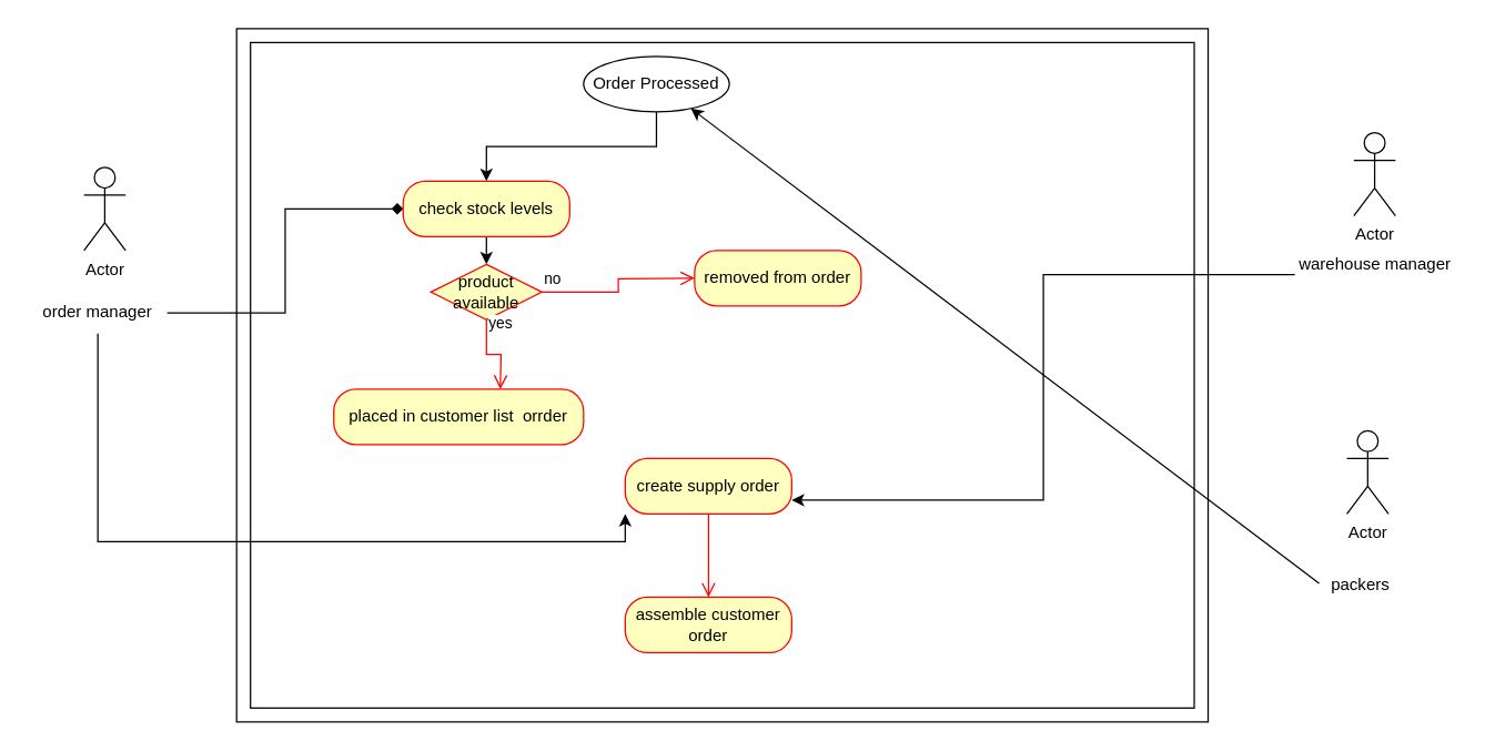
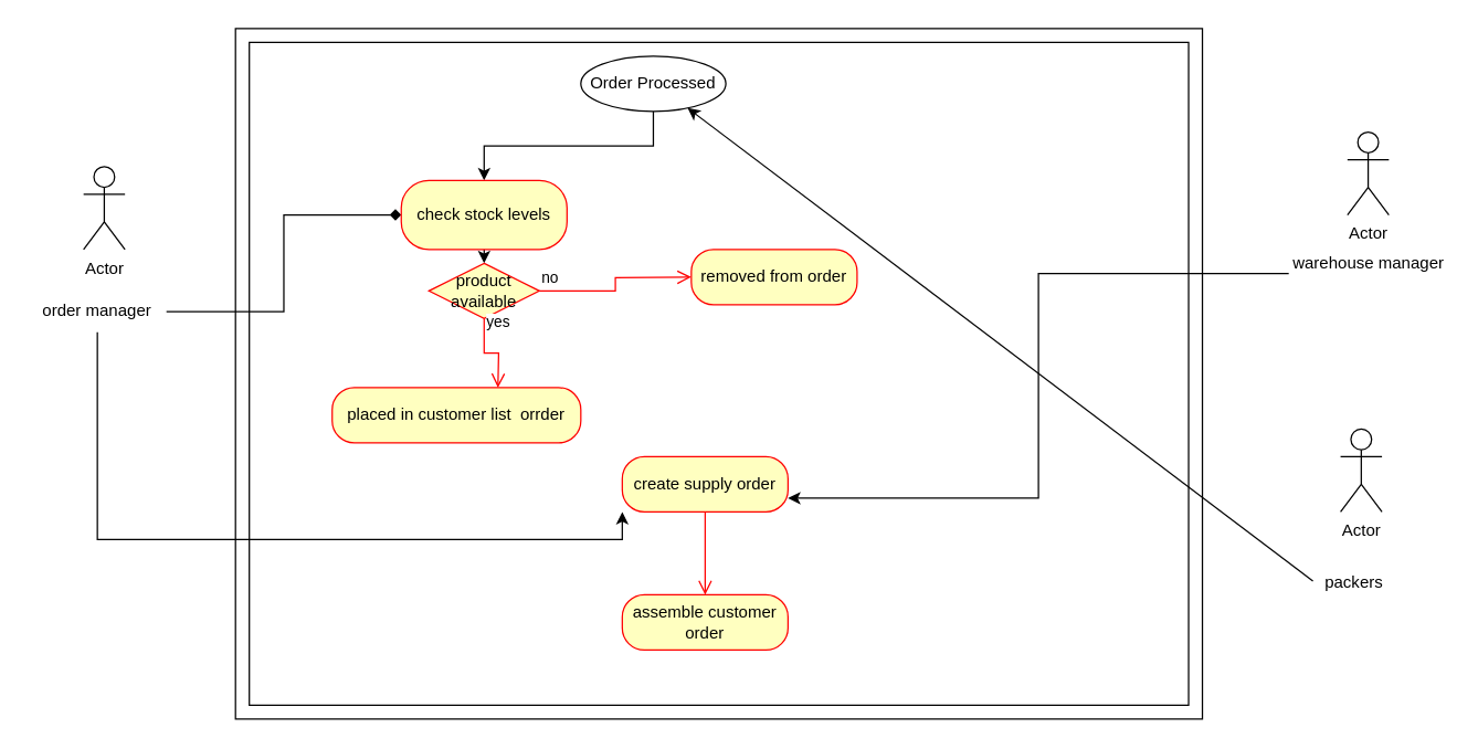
  <mxCell id="0" />
  <mxCell id="1" parent="0" />
  <mxCell id="2" value="" style="verticalLabelPosition=bottom;verticalAlign=top;html=1;shape=mxgraph.basic.frame;dx=10;whiteSpace=wrap;" vertex="1" parent="1"><mxGeometry x="170" y="20" width="700" height="500" as="geometry" /></mxCell>
  <mxCell id="3" value="Actor" style="shape=umlActor;verticalLabelPosition=bottom;verticalAlign=top;html=1;" vertex="1" parent="1"><mxGeometry x="60" y="120" width="30" height="60" as="geometry" /></mxCell>
  <mxCell id="4" value="Actor" style="shape=umlActor;verticalLabelPosition=bottom;verticalAlign=top;html=1;" vertex="1" parent="1"><mxGeometry x="975" y="95" width="30" height="60" as="geometry" /></mxCell>
  <mxCell id="5" value="Actor" style="shape=umlActor;verticalLabelPosition=bottom;verticalAlign=top;html=1;" vertex="1" parent="1"><mxGeometry x="970" y="310" width="30" height="60" as="geometry" /></mxCell>
  <mxCell id="6" style="edgeStyle=orthogonalEdgeStyle;rounded=0;orthogonalLoop=1;jettySize=auto;html=1;entryX=0;entryY=0.5;entryDx=0;entryDy=0;endArrow=diamond;" edge="1" parent="1" source="8" target="16"><mxGeometry relative="1" as="geometry" /></mxCell>
  <mxCell id="7" style="edgeStyle=orthogonalEdgeStyle;rounded=0;orthogonalLoop=1;jettySize=auto;html=1;exitX=0.5;exitY=1;exitDx=0;exitDy=0;entryX=0;entryY=1;entryDx=0;entryDy=0;" edge="1" parent="1" source="8" target="22"><mxGeometry relative="1" as="geometry" /></mxCell>
  <mxCell id="8" value="order manager" style="text;html=1;align=center;verticalAlign=middle;whiteSpace=wrap;rounded=0;" vertex="1" parent="1"><mxGeometry x="20" y="210" width="100" height="30" as="geometry" /></mxCell>
  <mxCell id="9" style="edgeStyle=orthogonalEdgeStyle;rounded=0;orthogonalLoop=1;jettySize=auto;html=1;exitX=0;exitY=0.75;exitDx=0;exitDy=0;entryX=1;entryY=0.75;entryDx=0;entryDy=0;" edge="1" parent="1" source="10" target="22"><mxGeometry relative="1" as="geometry" /></mxCell>
  <mxCell id="10" value="warehouse manager" style="text;html=1;align=center;verticalAlign=middle;whiteSpace=wrap;rounded=0;" vertex="1" parent="1"><mxGeometry x="932.5" y="175" width="115" height="30" as="geometry" /></mxCell>
  <mxCell id="11" style="edgeStyle=orthogonalEdgeStyle;rounded=0;orthogonalLoop=1;jettySize=auto;html=1;" edge="1" parent="1" source="12" target="14"><mxGeometry relative="1" as="geometry" /></mxCell>
  <mxCell id="12" value="packers" style="text;html=1;align=center;verticalAlign=middle;whiteSpace=wrap;rounded=0;" vertex="1" parent="1"><mxGeometry x="950" y="420" width="60" as="geometry" /></mxCell>
  <mxCell id="13" style="edgeStyle=orthogonalEdgeStyle;rounded=0;orthogonalLoop=1;jettySize=auto;html=1;exitX=0.5;exitY=1;exitDx=0;exitDy=0;entryX=0.5;entryY=0;entryDx=0;entryDy=0;" edge="1" parent="1" source="14" target="16"><mxGeometry relative="1" as="geometry" /></mxCell>
  <mxCell id="14" value="Order Processed" style="ellipse;whiteSpace=wrap;html=1;" vertex="1" parent="1"><mxGeometry x="420" y="40" width="105" height="40" as="geometry" /></mxCell>
  <mxCell id="15" style="edgeStyle=orthogonalEdgeStyle;rounded=0;orthogonalLoop=1;jettySize=auto;html=1;exitX=0.5;exitY=1;exitDx=0;exitDy=0;entryX=0.5;entryY=0;entryDx=0;entryDy=0;" edge="1" parent="1" source="16" target="17"><mxGeometry relative="1" as="geometry" /></mxCell>
- <mxCell id="16" value="check stock levels" style="rounded=1;whiteSpace=wrap;html=1;arcSize=40;fontColor=#000000;fillColor=#ffffc0;strokeColor=#ff0000;" vertex="1" parent="1"><mxGeometry x="290" y="130" width="120" height="40" as="geometry" /></mxCell>
+ <mxCell id="16" value="check stock levels" style="rounded=1;whiteSpace=wrap;html=1;arcSize=40;fontColor=#000000;fillColor=#ffffc0;strokeColor=#ff0000;" vertex="1" parent="1"><mxGeometry x="290" y="130" width="120" height="50" as="geometry" /></mxCell>
  <mxCell id="17" value="product available" style="rhombus;whiteSpace=wrap;html=1;fontColor=#000000;fillColor=#ffffc0;strokeColor=#ff0000;" vertex="1" parent="1"><mxGeometry x="310" y="190" width="80" height="40" as="geometry" /></mxCell>
  <mxCell id="18" value="no" style="edgeStyle=orthogonalEdgeStyle;html=1;align=left;verticalAlign=bottom;endArrow=open;endSize=8;strokeColor=#ff0000;rounded=0;" edge="1" source="17" parent="1"><mxGeometry x="-1" relative="1" as="geometry"><mxPoint x="500" y="200" as="targetPoint" /></mxGeometry></mxCell>
  <mxCell id="19" value="yes" style="edgeStyle=orthogonalEdgeStyle;html=1;align=left;verticalAlign=top;endArrow=open;endSize=8;strokeColor=#ff0000;rounded=0;" edge="1" source="17" parent="1"><mxGeometry x="-1" y="-10" relative="1" as="geometry"><mxPoint x="360" y="280" as="targetPoint" /><mxPoint x="10" y="-10" as="offset" /></mxGeometry></mxCell>
  <mxCell id="20" value="removed from&lt;span style=&quot;color: rgba(0, 0, 0, 0); font-family: monospace; font-size: 0px; text-align: start; text-wrap: nowrap;&quot;&gt;%3CmxGraphModel%3E%3Croot%3E%3CmxCell%20id%3D%220%22%2F%3E%3CmxCell%20id%3D%221%22%20parent%3D%220%22%2F%3E%3CmxCell%20id%3D%222%22%20value%3D%22Actor%22%20style%3D%22shape%3DumlActor%3BverticalLabelPosition%3Dbottom%3BverticalAlign%3Dtop%3Bhtml%3D1%3B%22%20vertex%3D%221%22%20parent%3D%221%22%3E%3CmxGeometry%20x%3D%22990%22%20y%3D%22620%22%20width%3D%2230%22%20height%3D%2260%22%20as%3D%22geometry%22%2F%3E%3C%2FmxCell%3E%3CmxCell%20id%3D%223%22%20value%3D%22packers%22%20style%3D%22text%3Bhtml%3D1%3Balign%3Dcenter%3BverticalAlign%3Dmiddle%3BwhiteSpace%3Dwrap%3Brounded%3D0%3B%22%20vertex%3D%221%22%20parent%3D%221%22%3E%3CmxGeometry%20x%3D%22970%22%20y%3D%22700%22%20width%3D%2260%22%20height%3D%2230%22%20as%3D%22geometry%22%2F%3E%3C%2FmxCell%3E%3C%2Froot%3E%3C%2FmxGraphModel%3E&lt;/span&gt;&lt;span style=&quot;color: rgba(0, 0, 0, 0); font-family: monospace; font-size: 0px; text-align: start; text-wrap: nowrap;&quot;&gt;%3CmxGraphModel%3E%3Croot%3E%3CmxCell%20id%3D%220%22%2F%3E%3CmxCell%20id%3D%221%22%20parent%3D%220%22%2F%3E%3CmxCell%20id%3D%222%22%20value%3D%22Actor%22%20style%3D%22shape%3DumlActor%3BverticalLabelPosition%3Dbottom%3BverticalAlign%3Dtop%3Bhtml%3D1%3B%22%20vertex%3D%221%22%20parent%3D%221%22%3E%3CmxGeometry%20x%3D%22990%22%20y%3D%22620%22%20width%3D%2230%22%20height%3D%2260%22%20as%3D%22geometry%22%2F%3E%3C%2FmxCell%3E%3CmxCell%20id%3D%223%22%20value%3D%22packers%22%20style%3D%22text%3Bhtml%3D1%3Balign%3Dcenter%3BverticalAlign%3Dmiddle%3BwhiteSpace%3Dwrap%3Brounded%3D0%3B%22%20vertex%3D%221%22%20parent%3D%221%22%3E%3CmxGeometry%20x%3D%22970%22%20y%3D%22700%22%20width%3D%2260%22%20height%3D%2230%22%20as%3D%22geometry%22%2F%3E%3C%2FmxCell%3E%3C%2Froot%3E%3C%2FmxGraphModel%3E&lt;/span&gt;&amp;nbsp;or&lt;span style=&quot;color: rgba(0, 0, 0, 0); font-family: monospace; font-size: 0px; text-align: start; text-wrap: nowrap;&quot;&gt;%3CmxGraphModel%3E%3Croot%3E%3CmxCell%20id%3D%220%22%2F%3E%3CmxCell%20id%3D%221%22%20parent%3D%220%22%2F%3E%3CmxCell%20id%3D%222%22%20value%3D%22Actor%22%20style%3D%22shape%3DumlActor%3BverticalLabelPosition%3Dbottom%3BverticalAlign%3Dtop%3Bhtml%3D1%3B%22%20vertex%3D%221%22%20parent%3D%221%22%3E%3CmxGeometry%20x%3D%22990%22%20y%3D%22620%22%20width%3D%2230%22%20height%3D%2260%22%20as%3D%22geometry%22%2F%3E%3C%2FmxCell%3E%3CmxCell%20id%3D%223%22%20value%3D%22packers%22%20style%3D%22text%3Bhtml%3D1%3Balign%3Dcenter%3BverticalAlign%3Dmiddle%3BwhiteSpace%3Dwrap%3Brounded%3D0%3B%22%20vertex%3D%221%22%20parent%3D%221%22%3E%3CmxGeometry%20x%3D%22970%22%20y%3D%22700%22%20width%3D%2260%22%20height%3D%2230%22%20as%3D%22geometry%22%2F%3E%3C%2FmxCell%3E%3C%2Froot%3E%3C%2FmxGraphModel%3E&lt;/span&gt;der" style="rounded=1;whiteSpace=wrap;html=1;arcSize=40;fontColor=#000000;fillColor=#ffffc0;strokeColor=#ff0000;" vertex="1" parent="1"><mxGeometry x="500" y="180" width="120" height="40" as="geometry" /></mxCell>
  <mxCell id="21" value="placed in customer list&amp;nbsp; orrder" style="rounded=1;whiteSpace=wrap;html=1;arcSize=40;fontColor=#000000;fillColor=#ffffc0;strokeColor=#ff0000;" vertex="1" parent="1"><mxGeometry x="240" y="280" width="180" height="40" as="geometry" /></mxCell>
  <mxCell id="22" value="create supply order" style="rounded=1;whiteSpace=wrap;html=1;arcSize=40;fontColor=#000000;fillColor=#ffffc0;strokeColor=#ff0000;" vertex="1" parent="1"><mxGeometry x="450" y="330" width="120" height="40" as="geometry" /></mxCell>
  <mxCell id="23" value="" style="edgeStyle=orthogonalEdgeStyle;html=1;verticalAlign=bottom;endArrow=open;endSize=8;strokeColor=#ff0000;rounded=0;" edge="1" source="22" parent="1"><mxGeometry relative="1" as="geometry"><mxPoint x="510" y="430" as="targetPoint" /></mxGeometry></mxCell>
  <mxCell id="24" value="assemble customer order" style="rounded=1;whiteSpace=wrap;html=1;arcSize=40;fontColor=#000000;fillColor=#ffffc0;strokeColor=#ff0000;" vertex="1" parent="1"><mxGeometry x="450" y="430" width="120" height="40" as="geometry" /></mxCell>
